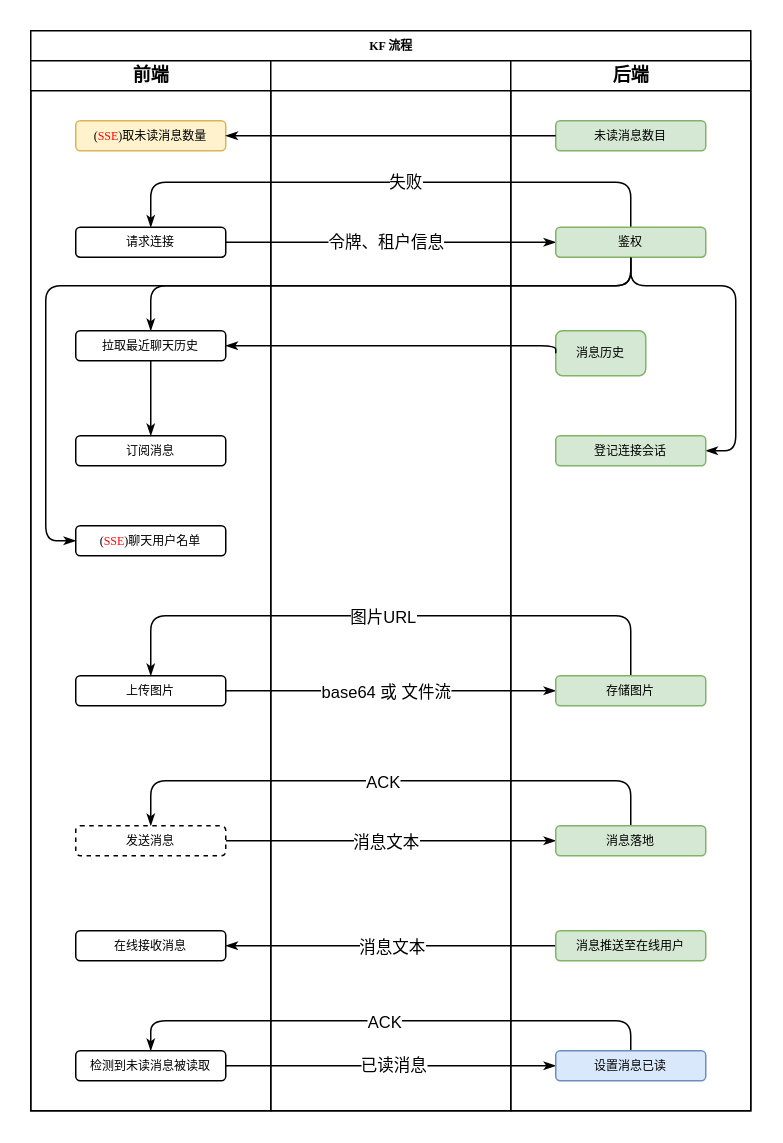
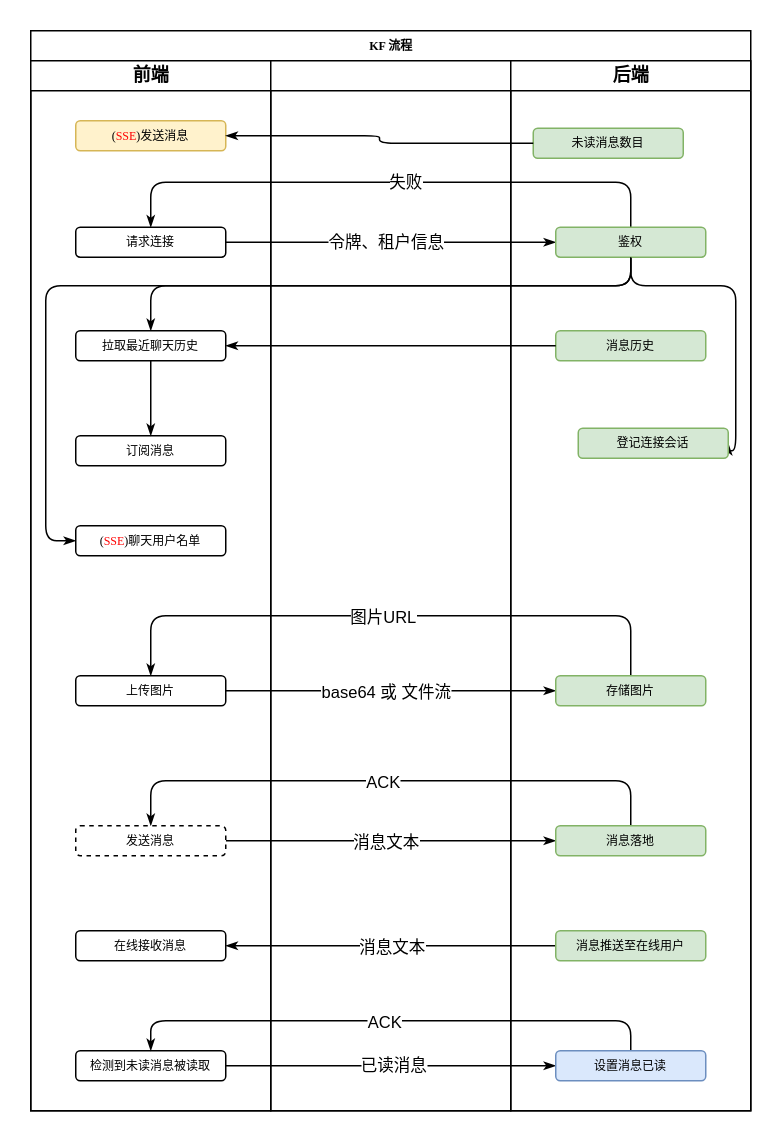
  <mxCell id="0" />
  <mxCell id="1" parent="0" />
  <mxCell id="2" value="KF 流程" style="swimlane;html=1;childLayout=stackLayout;startSize=20;rounded=0;shadow=0;labelBackgroundColor=none;strokeWidth=1;fontFamily=Verdana;fontSize=8;align=center;" parent="1" vertex="1"><mxGeometry x="20" y="20" width="480" height="720" as="geometry"><mxRectangle x="140" y="40" width="80" height="20" as="alternateBounds" /></mxGeometry></mxCell>
  <mxCell id="3" style="edgeStyle=orthogonalEdgeStyle;rounded=1;html=1;labelBackgroundColor=none;startArrow=none;startFill=0;startSize=5;endArrow=classicThin;endFill=1;endSize=5;jettySize=auto;orthogonalLoop=1;strokeWidth=1;fontFamily=Verdana;fontSize=8" parent="2" source="20" target="36" edge="1"><mxGeometry relative="1" as="geometry" /></mxCell>
  <mxCell id="4" value="令牌、租户信息" style="edgeLabel;html=1;align=center;verticalAlign=middle;resizable=0;points=[];" parent="3" vertex="1" connectable="0"><mxGeometry x="-0.173" relative="1" as="geometry"><mxPoint x="15" as="offset" /></mxGeometry></mxCell>
  <mxCell id="5" style="edgeStyle=orthogonalEdgeStyle;rounded=1;html=1;labelBackgroundColor=none;startArrow=none;startFill=0;startSize=5;endArrow=classicThin;endFill=1;endSize=5;jettySize=auto;orthogonalLoop=1;strokeWidth=1;fontFamily=Verdana;fontSize=8;exitX=0.5;exitY=1;exitDx=0;exitDy=0;entryX=0.5;entryY=0;entryDx=0;entryDy=0;" parent="2" source="36" target="23" edge="1"><mxGeometry relative="1" as="geometry"><mxPoint x="400" y="210.97" as="sourcePoint" /><mxPoint x="620" y="210.97" as="targetPoint" /><Array as="points"><mxPoint x="400" y="170" /><mxPoint x="80" y="170" /></Array></mxGeometry></mxCell>
  <mxCell id="6" style="edgeStyle=orthogonalEdgeStyle;rounded=1;html=1;labelBackgroundColor=none;startArrow=none;startFill=0;startSize=5;endArrow=classicThin;endFill=1;endSize=5;jettySize=auto;orthogonalLoop=1;strokeWidth=1;fontFamily=Verdana;fontSize=8;exitX=0.5;exitY=0;exitDx=0;exitDy=0;entryX=0.5;entryY=0;entryDx=0;entryDy=0;" parent="2" source="36" target="20" edge="1"><mxGeometry relative="1" as="geometry"><mxPoint x="400" y="80.97" as="sourcePoint" /><mxPoint x="80" y="120.97" as="targetPoint" /><Array as="points"><mxPoint x="400" y="100.97" /><mxPoint x="80" y="100.97" /></Array></mxGeometry></mxCell>
  <mxCell id="7" value="失败" style="edgeLabel;html=1;align=center;verticalAlign=middle;resizable=0;points=[];" parent="6" vertex="1" connectable="0"><mxGeometry x="-0.179" y="-1" relative="1" as="geometry"><mxPoint x="-24" as="offset" /></mxGeometry></mxCell>
  <mxCell id="8" style="edgeStyle=orthogonalEdgeStyle;rounded=1;html=1;labelBackgroundColor=none;startArrow=none;startFill=0;startSize=5;endArrow=classicThin;endFill=1;endSize=5;jettySize=auto;orthogonalLoop=1;strokeWidth=1;fontFamily=Verdana;fontSize=8;entryX=0;entryY=0.5;entryDx=0;entryDy=0;exitX=0.5;exitY=1;exitDx=0;exitDy=0;" parent="2" source="36" target="26" edge="1"><mxGeometry relative="1" as="geometry"><mxPoint x="460" y="200.97" as="sourcePoint" /><mxPoint x="80" y="345.97" as="targetPoint" /><Array as="points"><mxPoint x="400" y="170" /><mxPoint x="10" y="170" /><mxPoint x="10" y="340" /></Array></mxGeometry></mxCell>
  <mxCell id="9" style="edgeStyle=orthogonalEdgeStyle;rounded=1;html=1;labelBackgroundColor=none;startArrow=none;startFill=0;startSize=5;endArrow=classicThin;endFill=1;endSize=5;jettySize=auto;orthogonalLoop=1;strokeWidth=1;fontFamily=Verdana;fontSize=8;exitX=1;exitY=0.5;exitDx=0;exitDy=0;entryX=0;entryY=0.5;entryDx=0;entryDy=0;" parent="2" source="21" target="37" edge="1"><mxGeometry relative="1" as="geometry"><mxPoint x="130" y="529.69" as="sourcePoint" /><mxPoint x="350" y="529.69" as="targetPoint" /></mxGeometry></mxCell>
  <mxCell id="10" value="消息文本" style="edgeLabel;html=1;align=center;verticalAlign=middle;resizable=0;points=[];" parent="9" vertex="1" connectable="0"><mxGeometry x="-0.173" relative="1" as="geometry"><mxPoint x="15" as="offset" /></mxGeometry></mxCell>
  <mxCell id="11" style="edgeStyle=orthogonalEdgeStyle;rounded=1;html=1;labelBackgroundColor=none;startArrow=none;startFill=0;startSize=5;endArrow=classicThin;endFill=1;endSize=5;jettySize=auto;orthogonalLoop=1;strokeWidth=1;fontFamily=Verdana;fontSize=8;exitX=0.5;exitY=0;exitDx=0;exitDy=0;entryX=0.5;entryY=0;entryDx=0;entryDy=0;" parent="2" source="37" target="21" edge="1"><mxGeometry relative="1" as="geometry"><mxPoint x="340" y="570.03" as="sourcePoint" /><mxPoint x="80" y="510.03" as="targetPoint" /><Array as="points"><mxPoint x="400" y="500.03" /><mxPoint x="80" y="500.03" /></Array></mxGeometry></mxCell>
  <mxCell id="12" value="ACK" style="edgeLabel;html=1;align=center;verticalAlign=middle;resizable=0;points=[];" parent="11" vertex="1" connectable="0"><mxGeometry x="0.03" relative="1" as="geometry"><mxPoint as="offset" /></mxGeometry></mxCell>
  <mxCell id="13" style="edgeStyle=orthogonalEdgeStyle;rounded=1;html=1;labelBackgroundColor=none;startArrow=none;startFill=0;startSize=5;endArrow=classicThin;endFill=1;endSize=5;jettySize=auto;orthogonalLoop=1;strokeWidth=1;fontFamily=Verdana;fontSize=8;exitX=1;exitY=0.5;exitDx=0;exitDy=0;entryX=0;entryY=0.5;entryDx=0;entryDy=0;" parent="2" source="24" target="39" edge="1"><mxGeometry relative="1" as="geometry"><mxPoint x="140" y="459.58" as="sourcePoint" /><mxPoint x="360" y="459.58" as="targetPoint" /></mxGeometry></mxCell>
  <mxCell id="14" value="base64 或 文件流" style="edgeLabel;html=1;align=center;verticalAlign=middle;resizable=0;points=[];" parent="13" vertex="1" connectable="0"><mxGeometry x="-0.173" relative="1" as="geometry"><mxPoint x="15" as="offset" /></mxGeometry></mxCell>
  <mxCell id="15" style="edgeStyle=orthogonalEdgeStyle;rounded=1;html=1;labelBackgroundColor=none;startArrow=none;startFill=0;startSize=5;endArrow=classicThin;endFill=1;endSize=5;jettySize=auto;orthogonalLoop=1;strokeWidth=1;fontFamily=Verdana;fontSize=8;exitX=0.5;exitY=0;exitDx=0;exitDy=0;entryX=0.5;entryY=0;entryDx=0;entryDy=0;" parent="2" source="39" target="24" edge="1"><mxGeometry relative="1" as="geometry"><mxPoint x="400" y="420" as="sourcePoint" /><mxPoint x="80" y="420" as="targetPoint" /><Array as="points"><mxPoint x="400" y="390" /><mxPoint x="80" y="390" /></Array></mxGeometry></mxCell>
  <mxCell id="16" value="图片URL" style="edgeLabel;html=1;align=center;verticalAlign=middle;resizable=0;points=[];" parent="15" vertex="1" connectable="0"><mxGeometry x="0.03" relative="1" as="geometry"><mxPoint as="offset" /></mxGeometry></mxCell>
  <mxCell id="17" style="edgeStyle=orthogonalEdgeStyle;rounded=1;html=1;labelBackgroundColor=none;startArrow=none;startFill=0;startSize=5;endArrow=classicThin;endFill=1;endSize=5;jettySize=auto;orthogonalLoop=1;strokeWidth=1;fontFamily=Verdana;fontSize=8;exitX=0;exitY=0.5;exitDx=0;exitDy=0;entryX=1;entryY=0.5;entryDx=0;entryDy=0;" parent="2" source="41" target="25" edge="1"><mxGeometry relative="1" as="geometry"><mxPoint x="130" y="670.03" as="sourcePoint" /><mxPoint x="350" y="670.03" as="targetPoint" /></mxGeometry></mxCell>
  <mxCell id="18" value="消息文本" style="edgeLabel;html=1;align=center;verticalAlign=middle;resizable=0;points=[];" parent="17" vertex="1" connectable="0"><mxGeometry x="-0.173" relative="1" as="geometry"><mxPoint x="-19" as="offset" /></mxGeometry></mxCell>
  <mxCell id="19" value="前端" style="swimlane;html=1;startSize=20;" parent="2" vertex="1"><mxGeometry y="20" width="160" height="700" as="geometry"><mxRectangle y="20" width="40" height="730" as="alternateBounds" /></mxGeometry></mxCell>
  <mxCell id="20" value="请求连接" style="rounded=1;whiteSpace=wrap;html=1;shadow=0;labelBackgroundColor=none;strokeWidth=1;fontFamily=Verdana;fontSize=8;align=center;" parent="19" vertex="1"><mxGeometry x="30" y="110.97" width="100" height="20" as="geometry" /></mxCell>
  <mxCell id="21" value="发送消息" style="rounded=1;whiteSpace=wrap;html=1;shadow=0;labelBackgroundColor=none;strokeWidth=1;fontFamily=Verdana;fontSize=8;align=center;dashed=1;" parent="19" vertex="1"><mxGeometry x="30" y="510.03" width="100" height="20" as="geometry" /></mxCell>
- <mxCell id="22" value="(&lt;font color=&quot;#ff0000&quot;&gt;SSE&lt;/font&gt;)取未读消息数量" style="rounded=1;whiteSpace=wrap;html=1;shadow=0;labelBackgroundColor=none;strokeWidth=1;fontFamily=Verdana;fontSize=8;align=center;fillColor=#fff2cc;strokeColor=#d6b656;" parent="19" vertex="1"><mxGeometry x="30" y="40" width="100" height="20" as="geometry" /></mxCell>
+ <mxCell id="22" value="(&lt;font color=&quot;#ff0000&quot;&gt;SSE&lt;/font&gt;)发送消息" style="rounded=1;whiteSpace=wrap;html=1;shadow=0;labelBackgroundColor=none;strokeWidth=1;fontFamily=Verdana;fontSize=8;align=center;fillColor=#fff2cc;strokeColor=#d6b656;" parent="19" vertex="1"><mxGeometry x="30" y="40" width="100" height="20" as="geometry" /></mxCell>
  <mxCell id="23" value="拉取最近聊天历史" style="rounded=1;whiteSpace=wrap;html=1;shadow=0;labelBackgroundColor=none;strokeWidth=1;fontFamily=Verdana;fontSize=8;align=center;" parent="19" vertex="1"><mxGeometry x="30" y="180" width="100" height="20" as="geometry" /></mxCell>
  <mxCell id="24" value="上传图片" style="rounded=1;whiteSpace=wrap;html=1;shadow=0;labelBackgroundColor=none;strokeWidth=1;fontFamily=Verdana;fontSize=8;align=center;" parent="19" vertex="1"><mxGeometry x="30" y="410" width="100" height="20.03" as="geometry" /></mxCell>
  <mxCell id="25" value="在线接收消息" style="rounded=1;whiteSpace=wrap;html=1;shadow=0;labelBackgroundColor=none;strokeWidth=1;fontFamily=Verdana;fontSize=8;align=center;" parent="19" vertex="1"><mxGeometry x="30" y="580.03" width="100" height="20" as="geometry" /></mxCell>
  <mxCell id="26" value="(&lt;font style=&quot;border-color: var(--border-color);&quot; color=&quot;#ff0000&quot;&gt;SSE&lt;/font&gt;)聊天用户名单" style="rounded=1;whiteSpace=wrap;html=1;shadow=0;labelBackgroundColor=none;strokeWidth=1;fontFamily=Verdana;fontSize=8;align=center;" parent="19" vertex="1"><mxGeometry x="30" y="310" width="100" height="20" as="geometry" /></mxCell>
  <mxCell id="27" value="订阅消息" style="rounded=1;whiteSpace=wrap;html=1;shadow=0;labelBackgroundColor=none;strokeWidth=1;fontFamily=Verdana;fontSize=8;align=center;" parent="19" vertex="1"><mxGeometry x="30" y="250" width="100" height="20" as="geometry" /></mxCell>
  <mxCell id="28" style="edgeStyle=orthogonalEdgeStyle;rounded=1;html=1;labelBackgroundColor=none;startArrow=none;startFill=0;startSize=5;endArrow=classicThin;endFill=1;endSize=5;jettySize=auto;orthogonalLoop=1;strokeWidth=1;fontFamily=Verdana;fontSize=8;exitX=0.5;exitY=1;exitDx=0;exitDy=0;entryX=0.5;entryY=0;entryDx=0;entryDy=0;" parent="19" source="23" target="27" edge="1"><mxGeometry relative="1" as="geometry"><mxPoint x="500" y="330.03" as="sourcePoint" /><mxPoint x="130" y="330" as="targetPoint" /><Array as="points"><mxPoint x="80" y="220" /><mxPoint x="80" y="220" /></Array></mxGeometry></mxCell>
  <mxCell id="29" value="检测到未读消息被读取" style="rounded=1;whiteSpace=wrap;html=1;shadow=0;labelBackgroundColor=none;strokeWidth=1;fontFamily=Verdana;fontSize=8;align=center;" parent="19" vertex="1"><mxGeometry x="30" y="660" width="100" height="20" as="geometry" /></mxCell>
  <mxCell id="30" style="edgeStyle=orthogonalEdgeStyle;rounded=1;html=1;labelBackgroundColor=none;startArrow=none;startFill=0;startSize=5;endArrow=classicThin;endFill=1;endSize=5;jettySize=auto;orthogonalLoop=1;strokeWidth=1;fontFamily=Verdana;fontSize=8;exitX=1;exitY=0.5;exitDx=0;exitDy=0;entryX=0;entryY=0.5;entryDx=0;entryDy=0;" parent="2" source="29" target="38" edge="1"><mxGeometry relative="1" as="geometry"><mxPoint x="140" y="689.66" as="sourcePoint" /><mxPoint x="360" y="689.675" as="targetPoint" /></mxGeometry></mxCell>
  <mxCell id="31" value="已读消息" style="edgeLabel;html=1;align=center;verticalAlign=middle;resizable=0;points=[];" parent="30" vertex="1" connectable="0"><mxGeometry x="-0.195" y="-3" relative="1" as="geometry"><mxPoint x="22" y="-3" as="offset" /></mxGeometry></mxCell>
  <mxCell id="32" style="edgeStyle=orthogonalEdgeStyle;rounded=1;html=1;labelBackgroundColor=none;startArrow=none;startFill=0;startSize=5;endArrow=classicThin;endFill=1;endSize=5;jettySize=auto;orthogonalLoop=1;strokeWidth=1;fontFamily=Verdana;fontSize=8;exitX=0.5;exitY=0;exitDx=0;exitDy=0;entryX=0.5;entryY=0;entryDx=0;entryDy=0;" parent="2" source="38" target="29" edge="1"><mxGeometry relative="1" as="geometry"><mxPoint x="400" y="669.97" as="sourcePoint" /><mxPoint x="80" y="670" as="targetPoint" /><Array as="points"><mxPoint x="400" y="660" /><mxPoint x="80" y="660" /></Array></mxGeometry></mxCell>
  <mxCell id="33" value="ACK" style="edgeLabel;html=1;align=center;verticalAlign=middle;resizable=0;points=[];" parent="32" vertex="1" connectable="0"><mxGeometry x="0.03" relative="1" as="geometry"><mxPoint as="offset" /></mxGeometry></mxCell>
  <mxCell id="34" value="" style="swimlane;html=1;startSize=20;" parent="2" vertex="1"><mxGeometry x="160" y="20" width="160" height="700" as="geometry" /></mxCell>
  <mxCell id="35" value="后端" style="swimlane;html=1;startSize=20;" parent="2" vertex="1"><mxGeometry x="320" y="20" width="160" height="700" as="geometry" /></mxCell>
  <mxCell id="36" value="鉴权" style="rounded=1;whiteSpace=wrap;html=1;shadow=0;labelBackgroundColor=none;strokeWidth=1;fontFamily=Verdana;fontSize=8;align=center;fillColor=#d5e8d4;strokeColor=#82b366;" parent="35" vertex="1"><mxGeometry x="30" y="110.97" width="100" height="20" as="geometry" /></mxCell>
  <mxCell id="37" value="消息落地" style="rounded=1;whiteSpace=wrap;html=1;shadow=0;labelBackgroundColor=none;strokeWidth=1;fontFamily=Verdana;fontSize=8;align=center;fillColor=#d5e8d4;strokeColor=#82b366;" parent="35" vertex="1"><mxGeometry x="30" y="510.03" width="100" height="20" as="geometry" /></mxCell>
  <mxCell id="38" value="设置消息已读" style="rounded=1;whiteSpace=wrap;html=1;shadow=0;labelBackgroundColor=none;strokeWidth=1;fontFamily=Verdana;fontSize=8;align=center;fillColor=#dae8fc;strokeColor=#6c8ebf;" parent="35" vertex="1"><mxGeometry x="30" y="660" width="100" height="19.97" as="geometry" /></mxCell>
  <mxCell id="39" value="存储图片" style="rounded=1;whiteSpace=wrap;html=1;shadow=0;labelBackgroundColor=none;strokeWidth=1;fontFamily=Verdana;fontSize=8;align=center;fillColor=#d5e8d4;strokeColor=#82b366;" parent="35" vertex="1"><mxGeometry x="30" y="410" width="100" height="20.03" as="geometry" /></mxCell>
  <mxCell id="40" style="edgeStyle=orthogonalEdgeStyle;rounded=1;html=1;labelBackgroundColor=none;startArrow=none;startFill=0;startSize=5;endArrow=classicThin;endFill=1;endSize=5;jettySize=auto;orthogonalLoop=1;strokeWidth=1;fontFamily=Verdana;fontSize=8;exitX=0.5;exitY=1;exitDx=0;exitDy=0;entryX=1;entryY=0.5;entryDx=0;entryDy=0;" parent="35" source="36" target="42" edge="1"><mxGeometry relative="1" as="geometry"><mxPoint x="180" y="140.97" as="sourcePoint" /><mxPoint x="130" y="338.47" as="targetPoint" /><Array as="points"><mxPoint x="80" y="150" /><mxPoint x="150" y="150" /><mxPoint x="150" y="260" /></Array></mxGeometry></mxCell>
  <mxCell id="41" value="消息推送至在线用户" style="rounded=1;whiteSpace=wrap;html=1;shadow=0;labelBackgroundColor=none;strokeWidth=1;fontFamily=Verdana;fontSize=8;align=center;fillColor=#d5e8d4;strokeColor=#82b366;" parent="35" vertex="1"><mxGeometry x="30" y="580.03" width="100" height="20" as="geometry" /></mxCell>
- <mxCell id="42" value="登记连接会话" style="rounded=1;whiteSpace=wrap;html=1;shadow=0;labelBackgroundColor=none;strokeWidth=1;fontFamily=Verdana;fontSize=8;align=center;fillColor=#d5e8d4;strokeColor=#82b366;" parent="35" vertex="1"><mxGeometry x="30" y="250" width="100" height="20" as="geometry" /></mxCell>
- <mxCell id="43" value="消息历史" style="rounded=1;whiteSpace=wrap;html=1;shadow=0;labelBackgroundColor=none;strokeWidth=1;fontFamily=Verdana;fontSize=8;align=center;fillColor=#d5e8d4;strokeColor=#82b366;" parent="35" vertex="1"><mxGeometry x="30" y="180" width="60" height="30" as="geometry" /></mxCell>
- <mxCell id="44" value="未读消息数目" style="rounded=1;whiteSpace=wrap;html=1;shadow=0;labelBackgroundColor=none;strokeWidth=1;fontFamily=Verdana;fontSize=8;align=center;fillColor=#d5e8d4;strokeColor=#82b366;" parent="35" vertex="1"><mxGeometry x="30" y="40" width="100" height="20" as="geometry" /></mxCell>
+ <mxCell id="42" value="登记连接会话" style="rounded=1;whiteSpace=wrap;html=1;shadow=0;labelBackgroundColor=none;strokeWidth=1;fontFamily=Verdana;fontSize=8;align=center;fillColor=#d5e8d4;strokeColor=#82b366;" parent="35" vertex="1"><mxGeometry x="45" y="245" width="100" height="20" as="geometry" /></mxCell>
+ <mxCell id="43" value="消息历史" style="rounded=1;whiteSpace=wrap;html=1;shadow=0;labelBackgroundColor=none;strokeWidth=1;fontFamily=Verdana;fontSize=8;align=center;fillColor=#d5e8d4;strokeColor=#82b366;" parent="35" vertex="1"><mxGeometry x="30" y="180" width="100" height="20" as="geometry" /></mxCell>
+ <mxCell id="44" value="未读消息数目" style="rounded=1;whiteSpace=wrap;html=1;shadow=0;labelBackgroundColor=none;strokeWidth=1;fontFamily=Verdana;fontSize=8;align=center;fillColor=#d5e8d4;strokeColor=#82b366;" parent="35" vertex="1"><mxGeometry x="15" y="45" width="100" height="20" as="geometry" /></mxCell>
  <mxCell id="45" style="edgeStyle=orthogonalEdgeStyle;rounded=1;html=1;labelBackgroundColor=none;startArrow=none;startFill=0;startSize=5;endArrow=classicThin;endFill=1;endSize=5;jettySize=auto;orthogonalLoop=1;strokeWidth=1;fontFamily=Verdana;fontSize=8;exitX=0;exitY=0.5;exitDx=0;exitDy=0;entryX=1;entryY=0.5;entryDx=0;entryDy=0;" parent="2" source="43" target="23" edge="1"><mxGeometry relative="1" as="geometry"><mxPoint x="410" y="141" as="sourcePoint" /><mxPoint x="90" y="141" as="targetPoint" /><Array as="points"><mxPoint x="240" y="210" /><mxPoint x="240" y="210" /></Array></mxGeometry></mxCell>
  <mxCell id="46" style="edgeStyle=orthogonalEdgeStyle;rounded=1;html=1;labelBackgroundColor=none;startArrow=none;startFill=0;startSize=5;endArrow=classicThin;endFill=1;endSize=5;jettySize=auto;orthogonalLoop=1;strokeWidth=1;fontFamily=Verdana;fontSize=8;exitX=0;exitY=0.5;exitDx=0;exitDy=0;entryX=1;entryY=0.5;entryDx=0;entryDy=0;" parent="2" source="44" target="22" edge="1"><mxGeometry relative="1" as="geometry"><mxPoint x="360" y="350" as="sourcePoint" /><mxPoint x="140" y="350" as="targetPoint" /><Array as="points" /></mxGeometry></mxCell>
